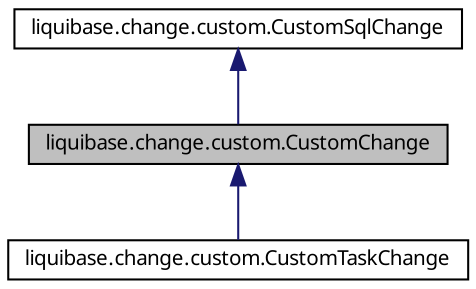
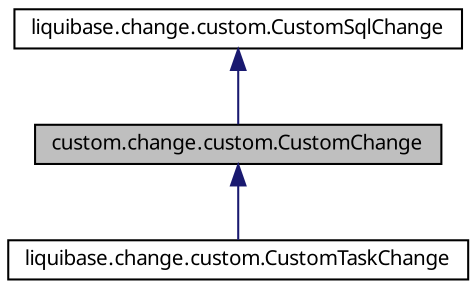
  digraph {
    node [color=black fillcolor=white fontname="FreeSans.ttf" fontsize=10 shape=record style=filled]
    edge [color=midnightblue dir=back fontname="FreeSans.ttf" fontsize=10 labelfontname="FreeSans.ttf" labelfontsize=10 style=solid]
-   n1 [fillcolor=grey75 fontcolor=black height=0.2 label="liquibase.change.custom.CustomChange" width=0.4]
+   n1 [fillcolor=grey75 fontcolor=black height=0.2 label="custom.change.custom.CustomChange" width=0.4]
    n2 [height=0.2 label="liquibase.change.custom.CustomTaskChange" width=0.4]
    n3 [height=0.2 label="liquibase.change.custom.CustomSqlChange" width=0.4]
    n1 -> n2
    n3 -> n1
  }
